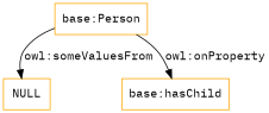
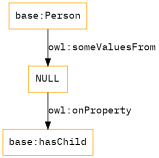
  digraph {
    fontname="IBM Plex Mono"
    rankdir=TB
    node [color=orange fontname="IBM Plex Mono" shape=rectangle]
    edge [fontname="IBM Plex Mono"]
    NULL
    "base:hasChild"
    "base:Person"
-   "base:Person" -> "base:hasChild" [label="owl:onProperty"]
+   NULL -> "base:hasChild" [label="owl:onProperty"]
    "base:Person" -> NULL [label="owl:someValuesFrom"]
  }
